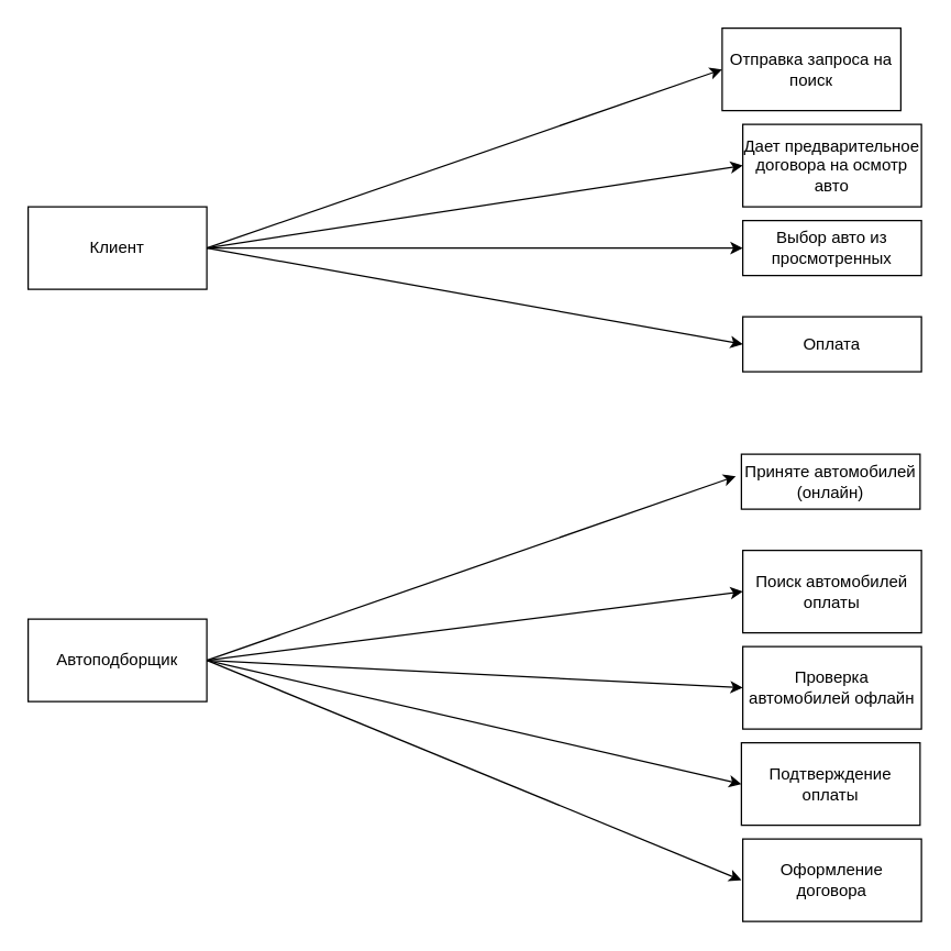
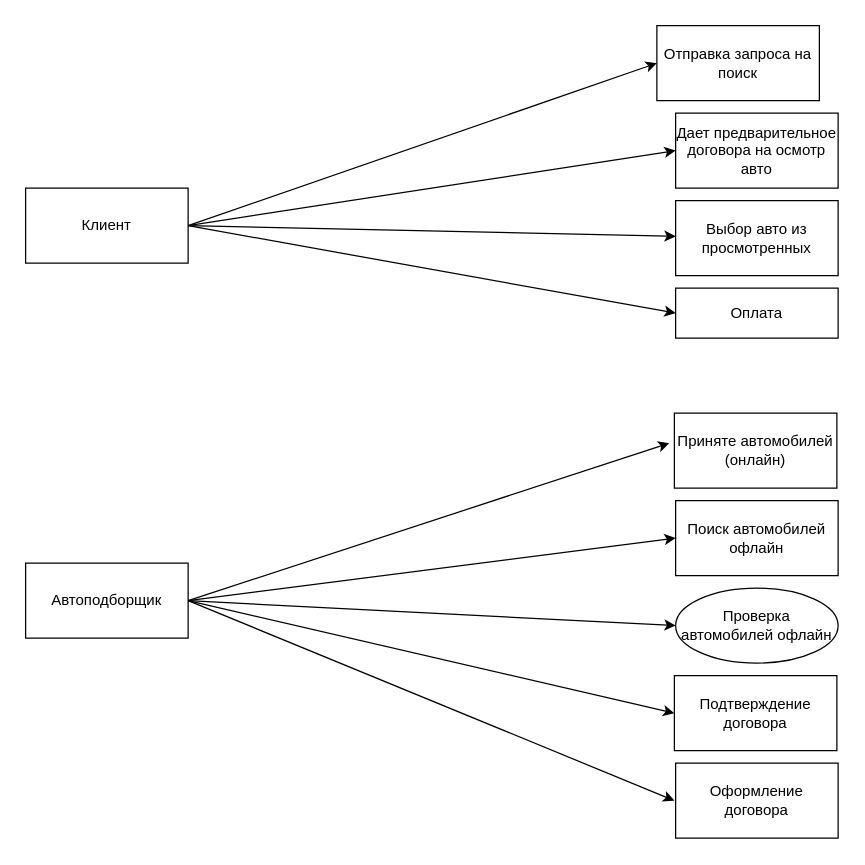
  <mxCell id="0" />
  <mxCell id="1" parent="0" />
  <mxCell id="2" value="Клиент" style="rounded=0;whiteSpace=wrap;html=1;" vertex="1" parent="1"><mxGeometry x="20" y="150" width="130" height="60" as="geometry" /></mxCell>
  <mxCell id="3" value="Автоподборщик" style="rounded=0;whiteSpace=wrap;html=1;" vertex="1" parent="1"><mxGeometry x="20" y="450" width="130" height="60" as="geometry" /></mxCell>
  <mxCell id="4" value="Отправка запроса на поиск" style="rounded=0;whiteSpace=wrap;html=1;" vertex="1" parent="1"><mxGeometry x="525" y="20" width="130" height="60" as="geometry" /></mxCell>
  <mxCell id="5" value="Дает предварительное договора на осмотр авто" style="rounded=0;whiteSpace=wrap;html=1;" vertex="1" parent="1"><mxGeometry x="540" y="90" width="130" height="60" as="geometry" /></mxCell>
- <mxCell id="6" value="Выбор авто из просмотренных" style="rounded=0;whiteSpace=wrap;html=1;" vertex="1" parent="1"><mxGeometry x="540" y="160" width="130" height="40" as="geometry" /></mxCell>
+ <mxCell id="6" value="Выбор авто из просмотренных" style="rounded=0;whiteSpace=wrap;html=1;" vertex="1" parent="1"><mxGeometry x="540" y="160" width="130" height="60" as="geometry" /></mxCell>
  <mxCell id="7" value="Оплата" style="rounded=0;whiteSpace=wrap;html=1;" vertex="1" parent="1"><mxGeometry x="540" y="230" width="130" height="40" as="geometry" /></mxCell>
- <mxCell id="8" value="Приняте автомобилей&lt;br&gt;(онлайн)" style="rounded=0;whiteSpace=wrap;html=1;" vertex="1" parent="1"><mxGeometry x="539" y="330" width="130" height="40" as="geometry" /></mxCell>
- <mxCell id="9" value="Поиск автомобилей оплаты" style="rounded=0;whiteSpace=wrap;html=1;" vertex="1" parent="1"><mxGeometry x="540" y="400" width="130" height="60" as="geometry" /></mxCell>
- <mxCell id="10" value="Проверка автомобилей офлайн" style="rounded=0;whiteSpace=wrap;html=1;" vertex="1" parent="1"><mxGeometry x="540" y="470" width="130" height="60" as="geometry" /></mxCell>
+ <mxCell id="8" value="Приняте автомобилей&lt;br&gt;(онлайн)" style="rounded=0;whiteSpace=wrap;html=1;" vertex="1" parent="1"><mxGeometry x="539" y="330" width="130" height="60" as="geometry" /></mxCell>
+ <mxCell id="9" value="Поиск автомобилей офлайн" style="rounded=0;whiteSpace=wrap;html=1;" vertex="1" parent="1"><mxGeometry x="540" y="400" width="130" height="60" as="geometry" /></mxCell>
+ <mxCell id="10" value="Проверка автомобилей офлайн" style="ellipse;whiteSpace=wrap;html=1;" vertex="1" parent="1"><mxGeometry x="540" y="470" width="130" height="60" as="geometry" /></mxCell>
  <mxCell id="11" value="" style="endArrow=classic;html=1;entryX=0;entryY=0.5;entryDx=0;entryDy=0;exitX=1;exitY=0.5;exitDx=0;exitDy=0;" edge="1" parent="1" target="4"><mxGeometry width="50" height="50" relative="1" as="geometry"><mxPoint x="150" y="180" as="sourcePoint" /><mxPoint x="500" y="60" as="targetPoint" /></mxGeometry></mxCell>
  <mxCell id="12" value="" style="endArrow=classic;html=1;entryX=0;entryY=0.5;entryDx=0;entryDy=0;exitX=1;exitY=0.5;exitDx=0;exitDy=0;" edge="1" parent="1" target="5"><mxGeometry width="50" height="50" relative="1" as="geometry"><mxPoint x="150" y="180" as="sourcePoint" /><mxPoint x="500" y="60" as="targetPoint" /></mxGeometry></mxCell>
  <mxCell id="13" value="" style="endArrow=classic;html=1;exitX=1;exitY=0.5;exitDx=0;exitDy=0;" edge="1" parent="1" target="6"><mxGeometry width="50" height="50" relative="1" as="geometry"><mxPoint x="150" y="180" as="sourcePoint" /><mxPoint x="500" y="60" as="targetPoint" /></mxGeometry></mxCell>
  <mxCell id="14" value="" style="endArrow=classic;html=1;entryX=0;entryY=0.5;entryDx=0;entryDy=0;exitX=1;exitY=0.5;exitDx=0;exitDy=0;" edge="1" parent="1" target="7"><mxGeometry width="50" height="50" relative="1" as="geometry"><mxPoint x="150" y="180" as="sourcePoint" /><mxPoint x="500" y="60" as="targetPoint" /></mxGeometry></mxCell>
  <mxCell id="15" value="" style="endArrow=classic;html=1;entryX=-0.031;entryY=0.4;entryDx=0;entryDy=0;exitX=1;exitY=0.5;exitDx=0;exitDy=0;entryPerimeter=0;" edge="1" parent="1" target="8"><mxGeometry width="50" height="50" relative="1" as="geometry"><mxPoint x="150" y="480" as="sourcePoint" /><mxPoint x="500" y="360" as="targetPoint" /></mxGeometry></mxCell>
  <mxCell id="16" value="" style="endArrow=classic;html=1;entryX=0;entryY=0.5;entryDx=0;entryDy=0;exitX=1;exitY=0.5;exitDx=0;exitDy=0;" edge="1" parent="1" target="9"><mxGeometry width="50" height="50" relative="1" as="geometry"><mxPoint x="150" y="480" as="sourcePoint" /><mxPoint x="500" y="360" as="targetPoint" /></mxGeometry></mxCell>
  <mxCell id="17" value="" style="endArrow=classic;html=1;entryX=0;entryY=0.5;entryDx=0;entryDy=0;exitX=1;exitY=0.5;exitDx=0;exitDy=0;" edge="1" parent="1" target="10"><mxGeometry width="50" height="50" relative="1" as="geometry"><mxPoint x="150" y="480" as="sourcePoint" /><mxPoint x="500" y="360" as="targetPoint" /></mxGeometry></mxCell>
  <mxCell id="18" value="" style="endArrow=classic;html=1;entryX=0;entryY=0.5;entryDx=0;entryDy=0;exitX=1;exitY=0.5;exitDx=0;exitDy=0;" edge="1" parent="1"><mxGeometry width="50" height="50" relative="1" as="geometry"><mxPoint x="150" y="480" as="sourcePoint" /><mxPoint x="539" y="640" as="targetPoint" /></mxGeometry></mxCell>
- <mxCell id="19" value="Подтверждение оплаты" style="rounded=0;whiteSpace=wrap;html=1;" vertex="1" parent="1"><mxGeometry x="539" y="540" width="130" height="60" as="geometry" /></mxCell>
+ <mxCell id="19" value="Подтверждение договора" style="rounded=0;whiteSpace=wrap;html=1;" vertex="1" parent="1"><mxGeometry x="539" y="540" width="130" height="60" as="geometry" /></mxCell>
  <mxCell id="20" value="" style="endArrow=classic;html=1;entryX=0;entryY=0.5;entryDx=0;entryDy=0;exitX=1;exitY=0.5;exitDx=0;exitDy=0;" edge="1" parent="1" target="19"><mxGeometry width="50" height="50" relative="1" as="geometry"><mxPoint x="150" y="480" as="sourcePoint" /><mxPoint x="539" y="640" as="targetPoint" /></mxGeometry></mxCell>
  <mxCell id="21" value="Оформление договора" style="rounded=0;whiteSpace=wrap;html=1;" vertex="1" parent="1"><mxGeometry x="540" y="610" width="130" height="60" as="geometry" /></mxCell>
